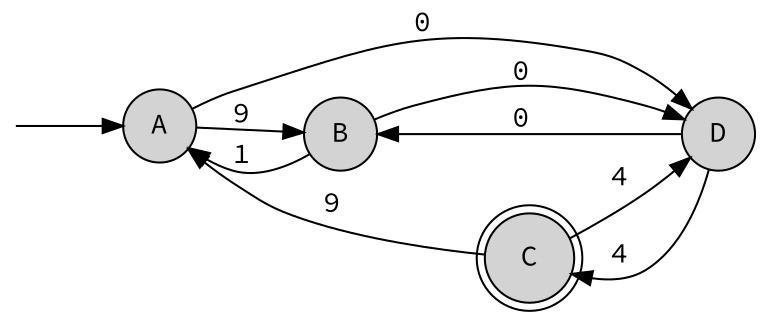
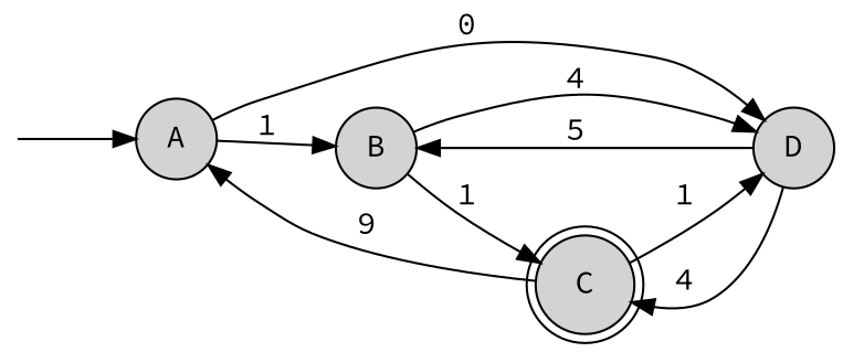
  digraph {
    fontname="Source Code Pro"
    rankdir=LR
    node [fontname="Source Code Pro" shape=circle style=filled]
    edge [fontname="Source Code Pro"]
    EMPTY [shape=point style=invis]
    A
    B
    D
    C [shape=doublecircle]
    EMPTY -> A [label="  "]
-   A -> B [label="9 "]
+   A -> B [label="1 "]
    A -> D [label="0 "]
-   B -> A [label="1 "]
-   B -> D [label="0 "]
-   D -> B [label="0 "]
+   B -> C [label="1 "]
+   B -> D [label="4 "]
+   D -> B [label="5 "]
    D -> C [label="4 "]
    C -> A [label="9 "]
-   C -> D [label="4 "]
+   C -> D [label="1 "]
  }
